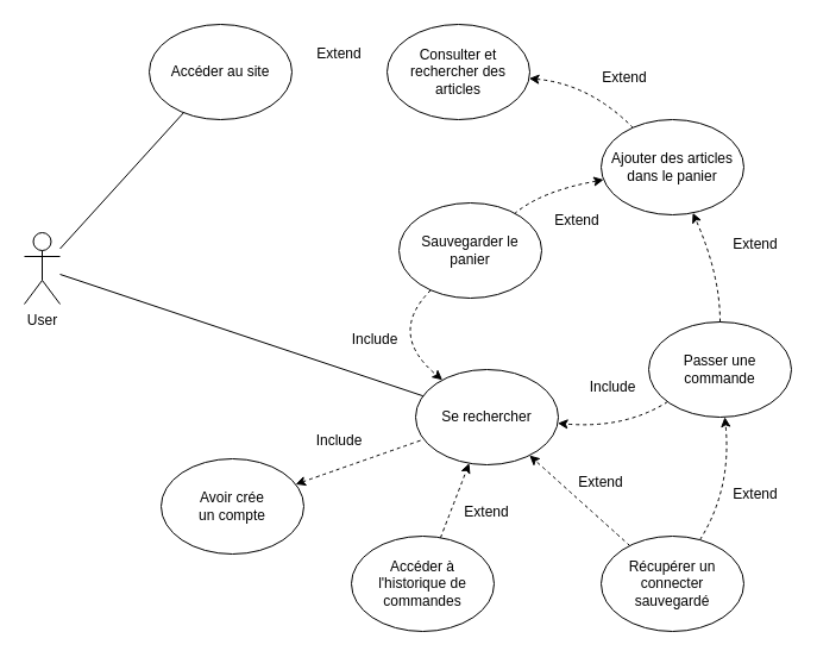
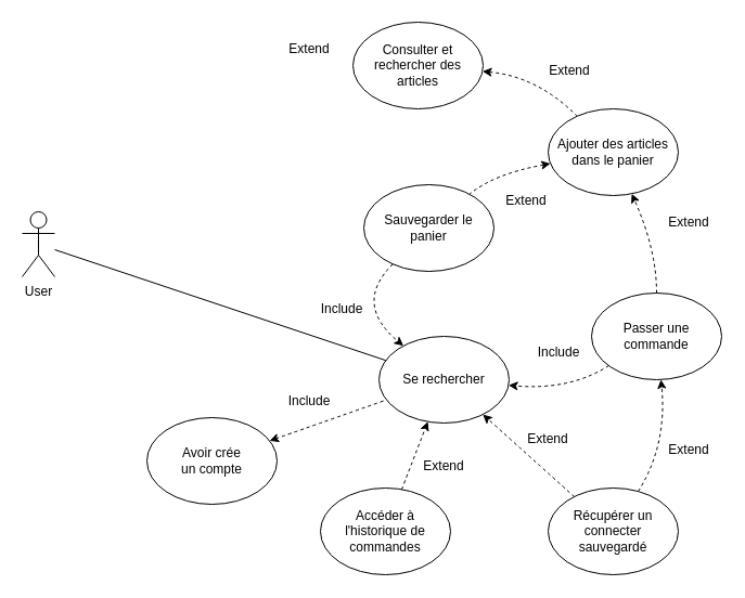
  <mxCell id="0" />
  <mxCell id="1" parent="0" />
  <mxCell id="2" value="User" style="shape=umlActor;verticalLabelPosition=bottom;verticalAlign=top;html=1;outlineConnect=0;" vertex="1" parent="1"><mxGeometry x="20" y="195" width="30" height="60" as="geometry" /></mxCell>
- <mxCell id="3" value="Accéder au site" style="ellipse;whiteSpace=wrap;html=1;" vertex="1" parent="1"><mxGeometry x="125" y="20" width="120" height="80" as="geometry" /></mxCell>
  <mxCell id="4" value="Consulter et rechercher des articles" style="ellipse;whiteSpace=wrap;html=1;" vertex="1" parent="1"><mxGeometry x="325" y="20" width="120" height="80" as="geometry" /></mxCell>
  <mxCell id="5" value="Passer une commande" style="ellipse;whiteSpace=wrap;html=1;" vertex="1" parent="1"><mxGeometry x="545" y="270" width="120" height="80" as="geometry" /></mxCell>
  <mxCell id="6" value="Se rechercher" style="ellipse;whiteSpace=wrap;html=1;" vertex="1" parent="1"><mxGeometry x="349" y="310" width="120" height="80" as="geometry" /></mxCell>
  <mxCell id="7" value="" style="curved=1;endArrow=none;html=1;rounded=0;dashed=1;startArrow=classic;startFill=1;endFill=0;" edge="1" parent="1" source="4" target="15"><mxGeometry width="50" height="50" relative="1" as="geometry"><mxPoint x="475" y="210" as="sourcePoint" /><mxPoint x="525" y="160" as="targetPoint" /><Array as="points"><mxPoint x="495" y="70" /></Array></mxGeometry></mxCell>
  <mxCell id="8" value="" style="curved=1;endArrow=classic;html=1;rounded=0;dashed=1;" edge="1" parent="1" target="6"><mxGeometry width="50" height="50" relative="1" as="geometry"><mxPoint x="561" y="337" as="sourcePoint" /><mxPoint x="525" y="160" as="targetPoint" /><Array as="points"><mxPoint x="525" y="360" /></Array></mxGeometry></mxCell>
  <mxCell id="9" value="Include" style="text;html=1;align=center;verticalAlign=middle;whiteSpace=wrap;rounded=0;" vertex="1" parent="1"><mxGeometry x="255" y="355" width="60" height="30" as="geometry" /></mxCell>
  <mxCell id="10" value="Extend" style="text;html=1;align=center;verticalAlign=middle;whiteSpace=wrap;rounded=0;" vertex="1" parent="1"><mxGeometry x="255" y="30" width="60" height="30" as="geometry" /></mxCell>
  <mxCell id="11" value="Extend" style="text;html=1;align=center;verticalAlign=middle;whiteSpace=wrap;rounded=0;" vertex="1" parent="1"><mxGeometry x="495" y="50" width="60" height="30" as="geometry" /></mxCell>
  <mxCell id="12" value="&lt;div&gt;Avoir crée&lt;/div&gt;&lt;div&gt;un compte&lt;/div&gt;" style="ellipse;whiteSpace=wrap;html=1;" vertex="1" parent="1"><mxGeometry x="135" y="385" width="120" height="80" as="geometry" /></mxCell>
  <mxCell id="13" value="" style="curved=1;endArrow=none;html=1;rounded=0;dashed=1;startArrow=classic;startFill=1;endFill=0;" edge="1" parent="1" source="12" target="6"><mxGeometry width="50" height="50" relative="1" as="geometry"><mxPoint x="475" y="210" as="sourcePoint" /><mxPoint x="525" y="160" as="targetPoint" /><Array as="points" /></mxGeometry></mxCell>
  <mxCell id="14" value="Include" style="text;html=1;align=center;verticalAlign=middle;whiteSpace=wrap;rounded=0;" vertex="1" parent="1"><mxGeometry x="485" y="310" width="60" height="30" as="geometry" /></mxCell>
  <mxCell id="15" value="Ajouter des articles dans le panier" style="ellipse;whiteSpace=wrap;html=1;" vertex="1" parent="1"><mxGeometry x="505" y="100" width="120" height="80" as="geometry" /></mxCell>
  <mxCell id="16" value="" style="curved=1;endArrow=classic;html=1;rounded=0;dashed=1;" edge="1" parent="1" source="5" target="15"><mxGeometry width="50" height="50" relative="1" as="geometry"><mxPoint x="555" y="320" as="sourcePoint" /><mxPoint x="479" y="320" as="targetPoint" /><Array as="points"><mxPoint x="605" y="230" /></Array></mxGeometry></mxCell>
  <mxCell id="17" value="Extend" style="text;html=1;align=center;verticalAlign=middle;whiteSpace=wrap;rounded=0;" vertex="1" parent="1"><mxGeometry x="605" y="190" width="60" height="30" as="geometry" /></mxCell>
  <mxCell id="18" value="Sauvegarder le panier" style="ellipse;whiteSpace=wrap;html=1;" vertex="1" parent="1"><mxGeometry x="335" y="170" width="120" height="80" as="geometry" /></mxCell>
  <mxCell id="19" value="" style="curved=1;endArrow=none;html=1;rounded=0;dashed=1;endFill=0;startArrow=classic;startFill=1;" edge="1" parent="1" source="15" target="18"><mxGeometry width="50" height="50" relative="1" as="geometry"><mxPoint x="571" y="347" as="sourcePoint" /><mxPoint x="479" y="365" as="targetPoint" /><Array as="points"><mxPoint x="455" y="160" /></Array></mxGeometry></mxCell>
  <mxCell id="20" value="Extend" style="text;html=1;align=center;verticalAlign=middle;whiteSpace=wrap;rounded=0;" vertex="1" parent="1"><mxGeometry x="455" y="170" width="60" height="30" as="geometry" /></mxCell>
  <mxCell id="21" value="" style="curved=1;endArrow=classic;html=1;rounded=0;dashed=1;" edge="1" parent="1" source="18" target="6"><mxGeometry width="50" height="50" relative="1" as="geometry"><mxPoint x="571" y="347" as="sourcePoint" /><mxPoint x="479" y="365" as="targetPoint" /><Array as="points"><mxPoint x="325" y="280" /></Array></mxGeometry></mxCell>
  <mxCell id="22" value="Include" style="text;html=1;align=center;verticalAlign=middle;whiteSpace=wrap;rounded=0;" vertex="1" parent="1"><mxGeometry x="285" y="270" width="60" height="30" as="geometry" /></mxCell>
  <mxCell id="23" value="" style="endArrow=none;html=1;rounded=0;" edge="1" parent="1" source="6" target="2"><mxGeometry width="50" height="50" relative="1" as="geometry"><mxPoint x="475" y="290" as="sourcePoint" /><mxPoint x="525" y="240" as="targetPoint" /></mxGeometry></mxCell>
- <mxCell id="24" value="" style="endArrow=none;html=1;rounded=0;" edge="1" parent="1" source="2" target="3"><mxGeometry width="50" height="50" relative="1" as="geometry"><mxPoint x="475" y="290" as="sourcePoint" /><mxPoint x="525" y="240" as="targetPoint" /></mxGeometry></mxCell>
  <mxCell id="25" value="&lt;div&gt;Récupérer un&lt;/div&gt;&lt;div&gt;connecter sauvegardé&lt;/div&gt;" style="ellipse;whiteSpace=wrap;html=1;" vertex="1" parent="1"><mxGeometry x="505" y="450" width="120" height="80" as="geometry" /></mxCell>
  <mxCell id="26" value="&lt;div&gt;Accéder à&lt;/div&gt;&lt;div&gt;l'historique de commandes&lt;/div&gt;" style="ellipse;whiteSpace=wrap;html=1;" vertex="1" parent="1"><mxGeometry x="295" y="450" width="120" height="80" as="geometry" /></mxCell>
  <mxCell id="27" value="" style="curved=1;endArrow=classic;html=1;rounded=0;dashed=1;" edge="1" parent="1" source="25" target="6"><mxGeometry width="50" height="50" relative="1" as="geometry"><mxPoint x="571" y="347" as="sourcePoint" /><mxPoint x="479" y="365" as="targetPoint" /><Array as="points" /></mxGeometry></mxCell>
  <mxCell id="28" value="" style="curved=1;endArrow=classic;html=1;rounded=0;dashed=1;" edge="1" parent="1" source="25" target="5"><mxGeometry width="50" height="50" relative="1" as="geometry"><mxPoint x="539" y="468" as="sourcePoint" /><mxPoint x="455" y="392" as="targetPoint" /><Array as="points"><mxPoint x="615" y="410" /></Array></mxGeometry></mxCell>
  <mxCell id="29" value="" style="curved=1;endArrow=classic;html=1;rounded=0;dashed=1;" edge="1" parent="1" source="26" target="6"><mxGeometry width="50" height="50" relative="1" as="geometry"><mxPoint x="598" y="463" as="sourcePoint" /><mxPoint x="619" y="360" as="targetPoint" /><Array as="points" /></mxGeometry></mxCell>
  <mxCell id="30" value="Extend" style="text;html=1;align=center;verticalAlign=middle;whiteSpace=wrap;rounded=0;" vertex="1" parent="1"><mxGeometry x="475" y="390" width="60" height="30" as="geometry" /></mxCell>
  <mxCell id="31" value="Extend" style="text;html=1;align=center;verticalAlign=middle;whiteSpace=wrap;rounded=0;" vertex="1" parent="1"><mxGeometry x="379" y="415" width="60" height="30" as="geometry" /></mxCell>
  <mxCell id="32" value="Extend" style="text;html=1;align=center;verticalAlign=middle;whiteSpace=wrap;rounded=0;" vertex="1" parent="1"><mxGeometry x="605" y="400" width="60" height="30" as="geometry" /></mxCell>
